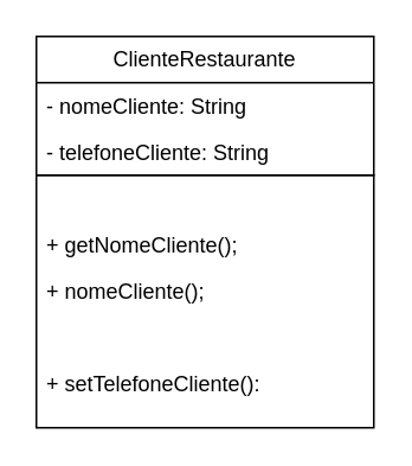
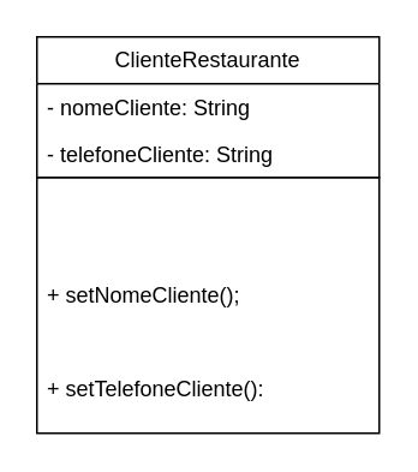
  <mxCell id="0" />
  <mxCell id="1" parent="0" />
  <mxCell id="2" value="ClienteRestaurante" style="swimlane;fontStyle=0;childLayout=stackLayout;horizontal=1;startSize=26;fillColor=none;horizontalStack=0;resizeParent=1;resizeParentMax=0;resizeLast=0;collapsible=1;marginBottom=0;whiteSpace=wrap;html=1;" vertex="1" parent="1"><mxGeometry x="20" y="20" width="190" height="78" as="geometry" /></mxCell>
  <mxCell id="3" value="- nomeCliente: String&lt;div&gt;&lt;br&gt;&lt;/div&gt;" style="text;strokeColor=none;fillColor=none;align=left;verticalAlign=top;spacingLeft=4;spacingRight=4;overflow=hidden;rotatable=0;points=[[0,0.5],[1,0.5]];portConstraint=eastwest;whiteSpace=wrap;html=1;" vertex="1" parent="2"><mxGeometry y="26" width="190" height="26" as="geometry" /></mxCell>
  <mxCell id="4" value="- telefoneCliente: String" style="text;strokeColor=none;fillColor=none;align=left;verticalAlign=top;spacingLeft=4;spacingRight=4;overflow=hidden;rotatable=0;points=[[0,0.5],[1,0.5]];portConstraint=eastwest;whiteSpace=wrap;html=1;" vertex="1" parent="2"><mxGeometry y="52" width="190" height="26" as="geometry" /></mxCell>
  <mxCell id="5" value="&lt;div&gt;&lt;br&gt;&lt;/div&gt;" style="text;strokeColor=default;fillColor=none;align=left;verticalAlign=top;spacingLeft=4;spacingRight=4;overflow=hidden;rotatable=0;points=[[0,0.5],[1,0.5]];portConstraint=eastwest;whiteSpace=wrap;html=1;" vertex="1" parent="1"><mxGeometry x="20" y="98" width="190" height="142" as="geometry" /></mxCell>
- <mxCell id="6" value="+ getNomeCliente();" style="text;strokeColor=none;fillColor=none;align=left;verticalAlign=top;spacingLeft=4;spacingRight=4;overflow=hidden;rotatable=0;points=[[0,0.5],[1,0.5]];portConstraint=eastwest;whiteSpace=wrap;html=1;" vertex="1" parent="1"><mxGeometry x="20" y="124" width="190" height="26" as="geometry" /></mxCell>
- <mxCell id="7" value="&lt;div&gt;+ nomeCliente();&lt;/div&gt;" style="text;strokeColor=none;fillColor=none;align=left;verticalAlign=top;spacingLeft=4;spacingRight=4;overflow=hidden;rotatable=0;points=[[0,0.5],[1,0.5]];portConstraint=eastwest;whiteSpace=wrap;html=1;" vertex="1" parent="1"><mxGeometry x="20" y="150" width="190" height="26" as="geometry" /></mxCell>
+ <mxCell id="7" value="&lt;div&gt;+ setNomeCliente();&lt;/div&gt;" style="text;strokeColor=none;fillColor=none;align=left;verticalAlign=top;spacingLeft=4;spacingRight=4;overflow=hidden;rotatable=0;points=[[0,0.5],[1,0.5]];portConstraint=eastwest;whiteSpace=wrap;html=1;" vertex="1" parent="1"><mxGeometry x="20" y="150" width="190" height="26" as="geometry" /></mxCell>
  <mxCell id="8" value="+ setTelefoneCliente():&lt;div&gt;&lt;br&gt;&lt;/div&gt;" style="text;strokeColor=none;fillColor=none;align=left;verticalAlign=top;spacingLeft=4;spacingRight=4;overflow=hidden;rotatable=0;points=[[0,0.5],[1,0.5]];portConstraint=eastwest;whiteSpace=wrap;html=1;" vertex="1" parent="1"><mxGeometry x="20" y="202" width="190" height="26" as="geometry" /></mxCell>
